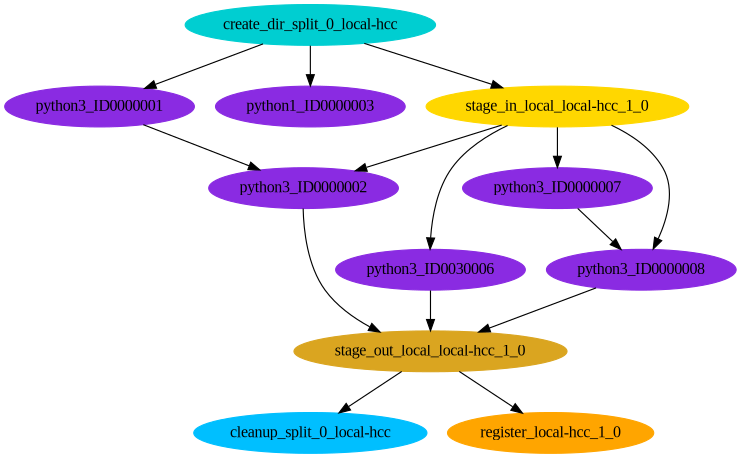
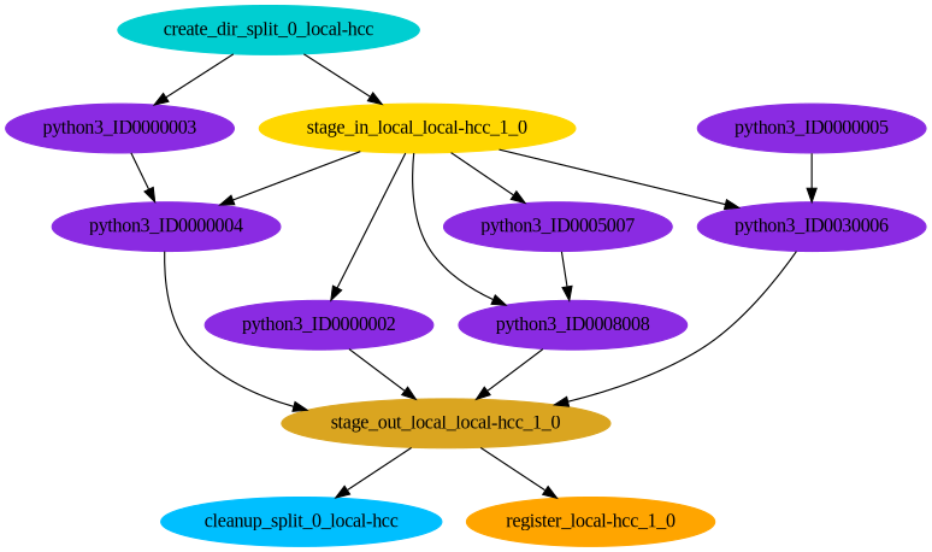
  digraph {
    fontname="Liberation Serif"
    node [color=blueviolet fontname="Liberation Serif" shape=ellipse style=filled]
    edge [arrowhead=normal arrowsize=1.0 fontname="Liberation Serif"]
    n1 [color=deepskyblue label="cleanup_split_0_local-hcc"]
-   n2 [label=python3_ID0000001]
    n3 [label=python3_ID0000002]
    n4 [color=goldenrod label="stage_out_local_local-hcc_1_0"]
    n5 [color=orange label="register_local-hcc_1_0"]
    n6 [color=darkturquoise label="create_dir_split_0_local-hcc"]
-   n7 [label=python1_ID0000003]
+   n7 [label=python3_ID0000003]
    n8 [color=gold label="stage_in_local_local-hcc_1_0"]
+   n9 [label=python3_ID0000004]
+   n10 [label=python3_ID0000005]
    n11 [label=python3_ID0030006]
-   n12 [label=python3_ID0000007]
-   n13 [label=python3_ID0000008]
-   n2 -> n3
+   n12 [label=python3_ID0005007]
+   n13 [label=python3_ID0008008]
    n3 -> n4
    n4 -> n1
    n4 -> n5
-   n6 -> n2
    n6 -> n7
    n6 -> n8
+   n7 -> n9
    n8 -> n3
+   n8 -> n9
    n8 -> n11
    n8 -> n12
    n8 -> n13
+   n9 -> n4
+   n10 -> n11
    n11 -> n4
    n12 -> n13
    n13 -> n4
  }
